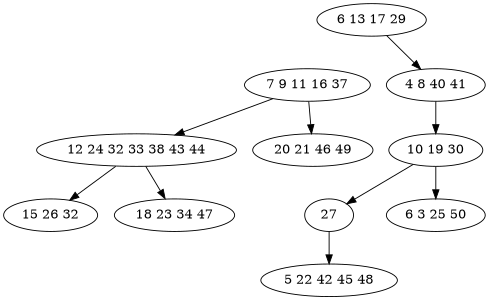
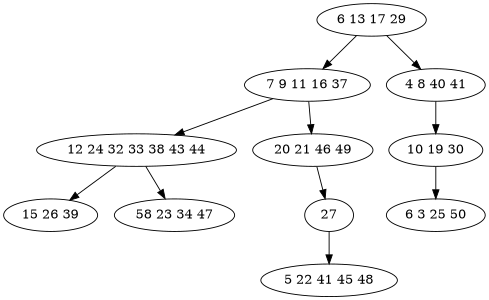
  digraph {
    n1 [label="6 13 17 29"]
    n2 [label="7 9 11 16 37"]
    n3 [label="4 8 40 41"]
    n4 [label="12 24 32 33 38 43 44"]
    n5 [label="20 21 46 49"]
    n6 [label="10 19 30"]
-   n7 [label="15 26 32"]
-   n8 [label="18 23 34 47"]
+   n7 [label="15 26 39"]
+   n8 [label="58 23 34 47"]
    n9 [label=27]
    n10 [label="6 3 25 50"]
-   n11 [label="5 22 42 45 48"]
+   n11 [label="5 22 41 45 48"]
+   n1 -> n2
    n1 -> n3
    n2 -> n4
    n2 -> n5
    n3 -> n6
    n4 -> n7
    n4 -> n8
-   n6 -> n9
+   n5 -> n9
    n6 -> n10
    n9 -> n11
  }
